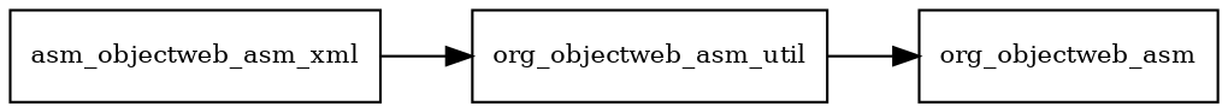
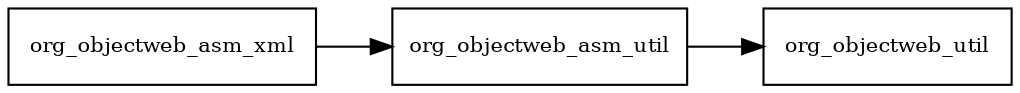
  digraph {
    rankdir=LR
    node [fontsize=10.0 shape=box]
-   org_objectweb_asm_xml [label=asm_objectweb_asm_xml]
+   org_objectweb_asm_xml
    org_objectweb_asm_util
-   org_objectweb_asm
+   org_objectweb_asm [label=org_objectweb_util]
    org_objectweb_asm_xml -> org_objectweb_asm_util
    org_objectweb_asm_util -> org_objectweb_asm
  }
